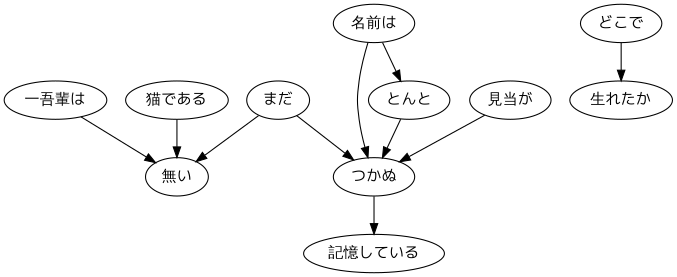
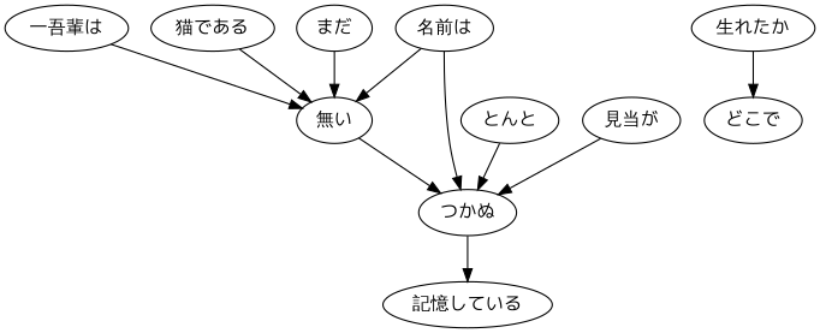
  digraph {
    fontname="DejaVu Sans Mono"
    node [fontname="DejaVu Sans Mono"]
    edge [fontname="DejaVu Sans Mono"]
    "一吾輩は"
    "無い"
    "猫である"
    "つかぬ"
    "記憶している"
    "名前は"
    "まだ"
    "どこで"
    "生れたか"
    "とんと"
    "見当が"
    "一吾輩は" -> "無い"
-   "まだ" -> "つかぬ"
+   "無い" -> "つかぬ"
    "猫である" -> "無い"
    "つかぬ" -> "記憶している"
-   "名前は" -> "とんと"
+   "名前は" -> "無い"
    "名前は" -> "つかぬ"
    "まだ" -> "無い"
-   "どこで" -> "生れたか"
+   "生れたか" -> "どこで"
    "とんと" -> "つかぬ"
    "見当が" -> "つかぬ"
  }
